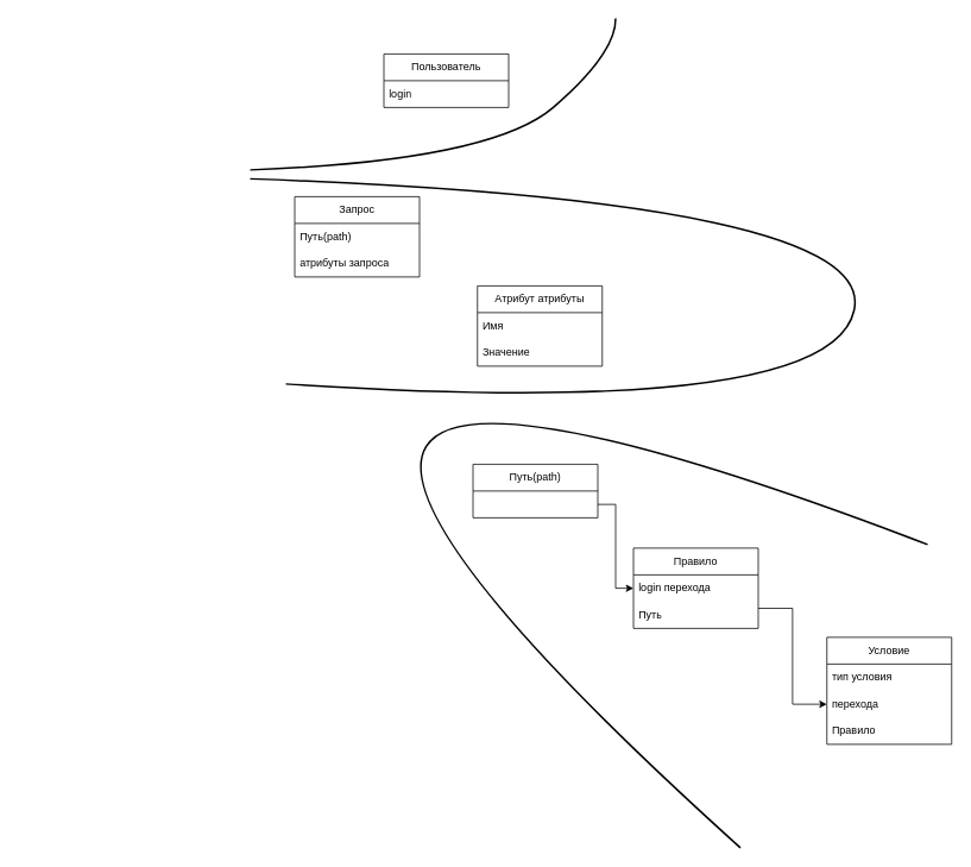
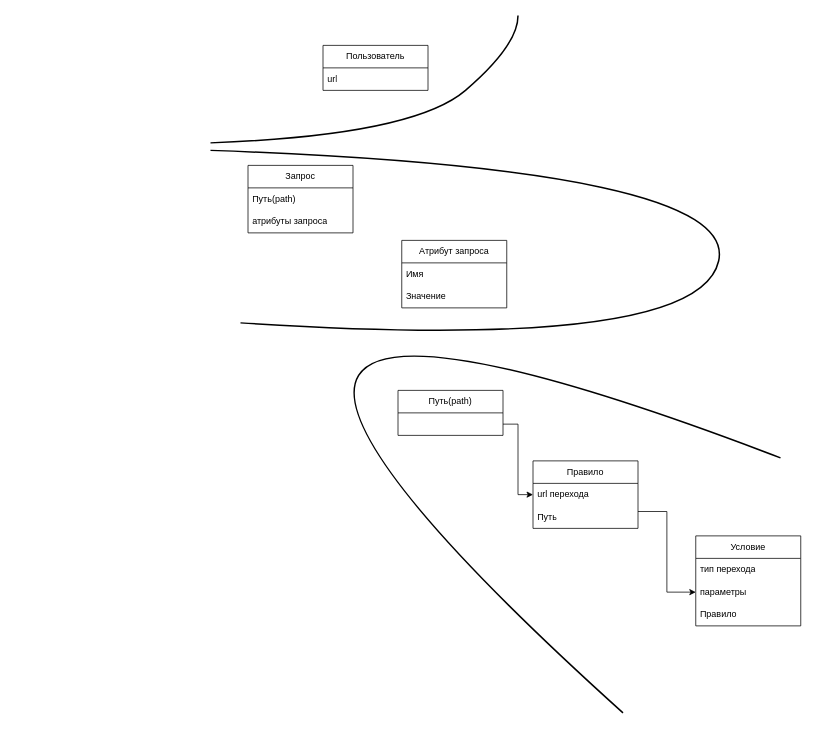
  <mxCell id="0" />
  <mxCell id="1" parent="0" />
  <mxCell id="2" value="Правило" style="swimlane;fontStyle=0;childLayout=stackLayout;horizontal=1;startSize=30;horizontalStack=0;resizeParent=1;resizeParentMax=0;resizeLast=0;collapsible=1;marginBottom=0;whiteSpace=wrap;html=1;" parent="1" vertex="1"><mxGeometry x="710" y="614" width="140" height="90" as="geometry" /></mxCell>
- <mxCell id="3" value="login перехода" style="text;strokeColor=none;fillColor=none;align=left;verticalAlign=middle;spacingLeft=4;spacingRight=4;overflow=hidden;points=[[0,0.5],[1,0.5]];portConstraint=eastwest;rotatable=0;whiteSpace=wrap;html=1;" parent="2" vertex="1"><mxGeometry y="30" width="140" height="30" as="geometry" /></mxCell>
+ <mxCell id="3" value="url перехода" style="text;strokeColor=none;fillColor=none;align=left;verticalAlign=middle;spacingLeft=4;spacingRight=4;overflow=hidden;points=[[0,0.5],[1,0.5]];portConstraint=eastwest;rotatable=0;whiteSpace=wrap;html=1;" parent="2" vertex="1"><mxGeometry y="30" width="140" height="30" as="geometry" /></mxCell>
  <mxCell id="4" value="Путь" style="text;strokeColor=none;fillColor=none;align=left;verticalAlign=middle;spacingLeft=4;spacingRight=4;overflow=hidden;points=[[0,0.5],[1,0.5]];portConstraint=eastwest;rotatable=0;whiteSpace=wrap;html=1;" parent="2" vertex="1"><mxGeometry y="60" width="140" height="30" as="geometry" /></mxCell>
  <mxCell id="5" value="Условие" style="swimlane;fontStyle=0;childLayout=stackLayout;horizontal=1;startSize=30;horizontalStack=0;resizeParent=1;resizeParentMax=0;resizeLast=0;collapsible=1;marginBottom=0;whiteSpace=wrap;html=1;" parent="1" vertex="1"><mxGeometry x="927" y="714" width="140" height="120" as="geometry" /></mxCell>
- <mxCell id="6" value="тип условия" style="text;strokeColor=none;fillColor=none;align=left;verticalAlign=middle;spacingLeft=4;spacingRight=4;overflow=hidden;points=[[0,0.5],[1,0.5]];portConstraint=eastwest;rotatable=0;whiteSpace=wrap;html=1;" parent="5" vertex="1"><mxGeometry y="30" width="140" height="30" as="geometry" /></mxCell>
- <mxCell id="7" value="перехода" style="text;strokeColor=none;fillColor=none;align=left;verticalAlign=middle;spacingLeft=4;spacingRight=4;overflow=hidden;points=[[0,0.5],[1,0.5]];portConstraint=eastwest;rotatable=0;whiteSpace=wrap;html=1;" parent="5" vertex="1"><mxGeometry y="60" width="140" height="30" as="geometry" /></mxCell>
+ <mxCell id="6" value="тип перехода" style="text;strokeColor=none;fillColor=none;align=left;verticalAlign=middle;spacingLeft=4;spacingRight=4;overflow=hidden;points=[[0,0.5],[1,0.5]];portConstraint=eastwest;rotatable=0;whiteSpace=wrap;html=1;" parent="5" vertex="1"><mxGeometry y="30" width="140" height="30" as="geometry" /></mxCell>
+ <mxCell id="7" value="параметры" style="text;strokeColor=none;fillColor=none;align=left;verticalAlign=middle;spacingLeft=4;spacingRight=4;overflow=hidden;points=[[0,0.5],[1,0.5]];portConstraint=eastwest;rotatable=0;whiteSpace=wrap;html=1;" parent="5" vertex="1"><mxGeometry y="60" width="140" height="30" as="geometry" /></mxCell>
  <mxCell id="8" value="Правило" style="text;strokeColor=none;fillColor=none;align=left;verticalAlign=middle;spacingLeft=4;spacingRight=4;overflow=hidden;points=[[0,0.5],[1,0.5]];portConstraint=eastwest;rotatable=0;whiteSpace=wrap;html=1;" parent="5" vertex="1"><mxGeometry y="90" width="140" height="30" as="geometry" /></mxCell>
  <mxCell id="9" value="" style="endArrow=classic;html=1;rounded=0;exitX=1;exitY=0.75;exitDx=0;exitDy=0;entryX=0;entryY=0.5;entryDx=0;entryDy=0;edgeStyle=orthogonalEdgeStyle;" parent="1" source="2" target="7" edge="1"><mxGeometry width="50" height="50" relative="1" as="geometry"><mxPoint x="880" y="950" as="sourcePoint" /><mxPoint x="930" y="900" as="targetPoint" /></mxGeometry></mxCell>
  <mxCell id="10" value="Путь(path)" style="swimlane;fontStyle=0;childLayout=stackLayout;horizontal=1;startSize=30;horizontalStack=0;resizeParent=1;resizeParentMax=0;resizeLast=0;collapsible=1;marginBottom=0;whiteSpace=wrap;html=1;" parent="1" vertex="1"><mxGeometry x="530" y="520" width="140" height="60" as="geometry" /></mxCell>
  <mxCell id="11" value="" style="endArrow=classic;html=1;rounded=0;edgeStyle=orthogonalEdgeStyle;exitX=1;exitY=0.75;exitDx=0;exitDy=0;entryX=0;entryY=0.5;entryDx=0;entryDy=0;" parent="1" source="10" target="3" edge="1"><mxGeometry width="50" height="50" relative="1" as="geometry"><mxPoint x="630" y="800" as="sourcePoint" /><mxPoint x="680" y="750" as="targetPoint" /></mxGeometry></mxCell>
  <mxCell id="12" value="Пользователь" style="swimlane;fontStyle=0;childLayout=stackLayout;horizontal=1;startSize=30;horizontalStack=0;resizeParent=1;resizeParentMax=0;resizeLast=0;collapsible=1;marginBottom=0;whiteSpace=wrap;html=1;" parent="1" vertex="1"><mxGeometry x="430" y="60" width="140" height="60" as="geometry" /></mxCell>
- <mxCell id="13" value="login" style="text;strokeColor=none;fillColor=none;align=left;verticalAlign=middle;spacingLeft=4;spacingRight=4;overflow=hidden;points=[[0,0.5],[1,0.5]];portConstraint=eastwest;rotatable=0;whiteSpace=wrap;html=1;" parent="12" vertex="1"><mxGeometry y="30" width="140" height="30" as="geometry" /></mxCell>
+ <mxCell id="13" value="url" style="text;strokeColor=none;fillColor=none;align=left;verticalAlign=middle;spacingLeft=4;spacingRight=4;overflow=hidden;points=[[0,0.5],[1,0.5]];portConstraint=eastwest;rotatable=0;whiteSpace=wrap;html=1;" parent="12" vertex="1"><mxGeometry y="30" width="140" height="30" as="geometry" /></mxCell>
  <mxCell id="14" value="Запрос" style="swimlane;fontStyle=0;childLayout=stackLayout;horizontal=1;startSize=30;horizontalStack=0;resizeParent=1;resizeParentMax=0;resizeLast=0;collapsible=1;marginBottom=0;whiteSpace=wrap;html=1;" parent="1" vertex="1"><mxGeometry x="330" y="220" width="140" height="90" as="geometry" /></mxCell>
  <mxCell id="15" value="&lt;span style=&quot;text-align: center;&quot;&gt;Путь(path)&lt;/span&gt;" style="text;strokeColor=none;fillColor=none;align=left;verticalAlign=middle;spacingLeft=4;spacingRight=4;overflow=hidden;points=[[0,0.5],[1,0.5]];portConstraint=eastwest;rotatable=0;whiteSpace=wrap;html=1;" parent="14" vertex="1"><mxGeometry y="30" width="140" height="30" as="geometry" /></mxCell>
  <mxCell id="16" value="атрибуты запроса" style="text;strokeColor=none;fillColor=none;align=left;verticalAlign=middle;spacingLeft=4;spacingRight=4;overflow=hidden;points=[[0,0.5],[1,0.5]];portConstraint=eastwest;rotatable=0;whiteSpace=wrap;html=1;" parent="14" vertex="1"><mxGeometry y="60" width="140" height="30" as="geometry" /></mxCell>
- <mxCell id="17" value="Атрибут атрибуты" style="swimlane;fontStyle=0;childLayout=stackLayout;horizontal=1;startSize=30;horizontalStack=0;resizeParent=1;resizeParentMax=0;resizeLast=0;collapsible=1;marginBottom=0;whiteSpace=wrap;html=1;" parent="1" vertex="1"><mxGeometry x="535" y="320" width="140" height="90" as="geometry" /></mxCell>
+ <mxCell id="17" value="Атрибут запроса" style="swimlane;fontStyle=0;childLayout=stackLayout;horizontal=1;startSize=30;horizontalStack=0;resizeParent=1;resizeParentMax=0;resizeLast=0;collapsible=1;marginBottom=0;whiteSpace=wrap;html=1;" parent="1" vertex="1"><mxGeometry x="535" y="320" width="140" height="90" as="geometry" /></mxCell>
  <mxCell id="18" value="&lt;span style=&quot;text-align: center;&quot;&gt;Имя&lt;/span&gt;" style="text;strokeColor=none;fillColor=none;align=left;verticalAlign=middle;spacingLeft=4;spacingRight=4;overflow=hidden;points=[[0,0.5],[1,0.5]];portConstraint=eastwest;rotatable=0;whiteSpace=wrap;html=1;" parent="17" vertex="1"><mxGeometry y="30" width="140" height="30" as="geometry" /></mxCell>
  <mxCell id="19" value="Значение" style="text;strokeColor=none;fillColor=none;align=left;verticalAlign=middle;spacingLeft=4;spacingRight=4;overflow=hidden;points=[[0,0.5],[1,0.5]];portConstraint=eastwest;rotatable=0;whiteSpace=wrap;html=1;" parent="17" vertex="1"><mxGeometry y="60" width="140" height="30" as="geometry" /></mxCell>
  <mxCell id="20" value="" style="endArrow=none;html=1;rounded=0;curved=1;strokeColor=default;strokeWidth=2;startFill=0;" edge="1" parent="1"><mxGeometry width="50" height="50" relative="1" as="geometry"><mxPoint x="280" y="190" as="sourcePoint" /><mxPoint x="690" y="20" as="targetPoint" /><Array as="points"><mxPoint x="550" y="180" /><mxPoint x="690" y="60" /></Array></mxGeometry></mxCell>
  <mxCell id="21" value="" style="endArrow=none;html=1;rounded=0;curved=1;startFill=0;strokeWidth=2;" edge="1" parent="1"><mxGeometry width="50" height="50" relative="1" as="geometry"><mxPoint x="830" y="950" as="sourcePoint" /><mxPoint x="1040" y="610" as="targetPoint" /><Array as="points"><mxPoint x="20" y="220" /></Array></mxGeometry></mxCell>
  <mxCell id="22" value="" style="endArrow=none;html=1;rounded=0;curved=1;strokeColor=default;strokeWidth=2;startFill=0;" edge="1" parent="1"><mxGeometry width="50" height="50" relative="1" as="geometry"><mxPoint x="320" y="430" as="sourcePoint" /><mxPoint x="280" y="200" as="targetPoint" /><Array as="points"><mxPoint x="930" y="470" /><mxPoint x="985" y="225" /></Array></mxGeometry></mxCell>
